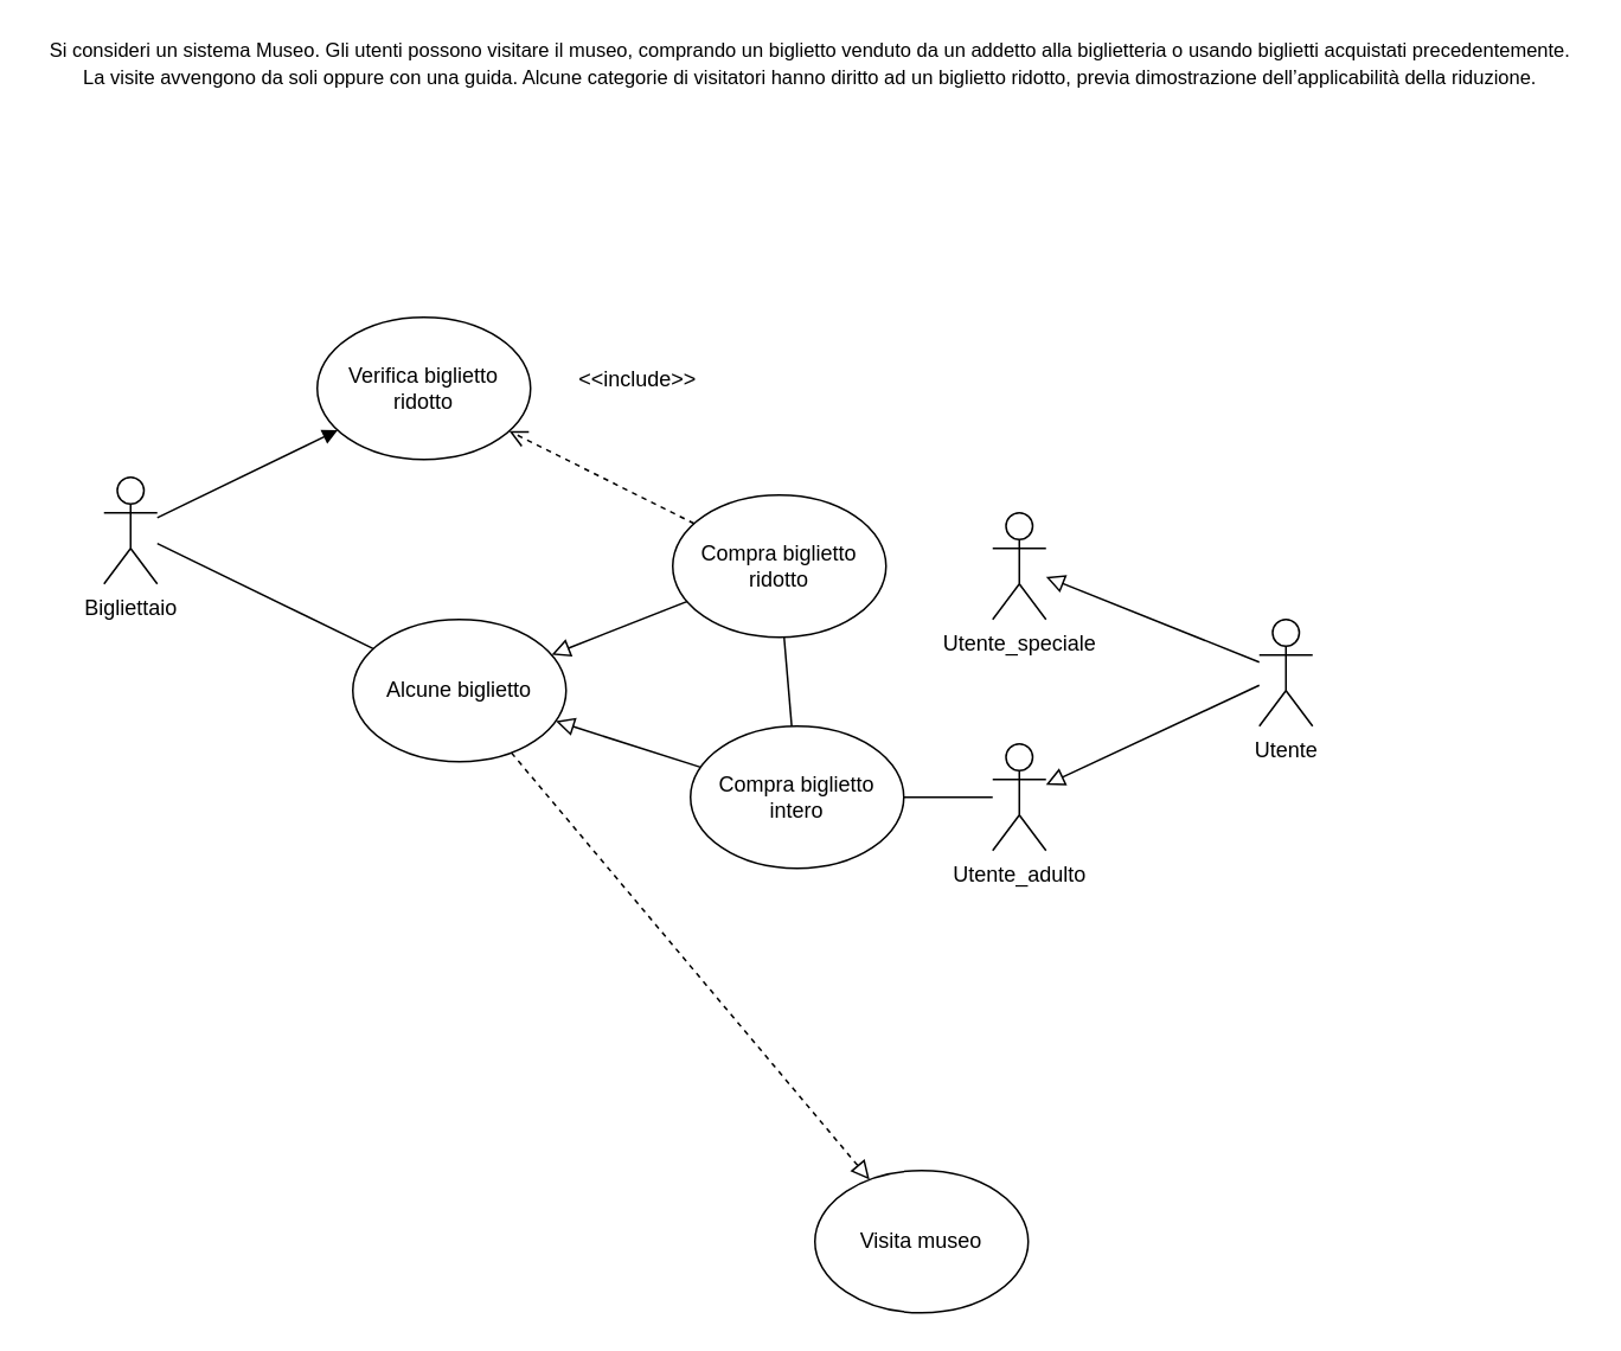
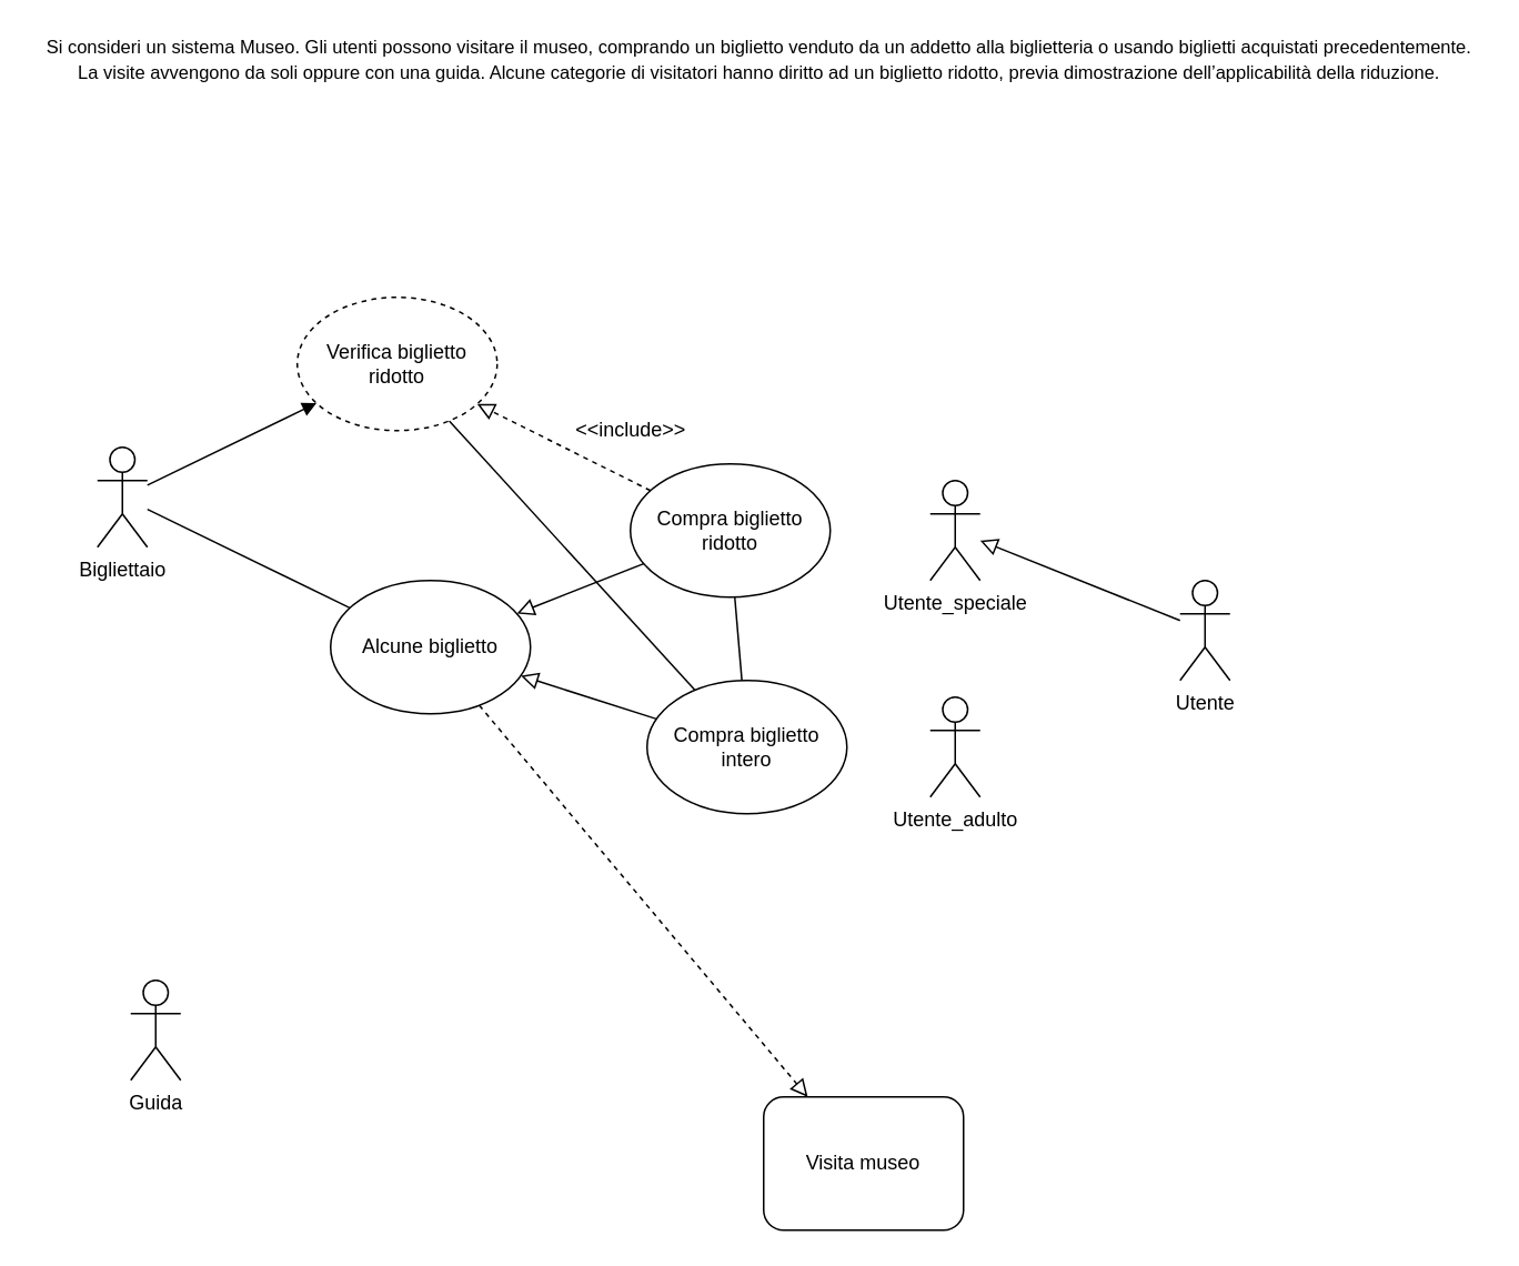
  <mxCell id="0" />
  <mxCell id="1" parent="0" />
  <mxCell id="2" value="&lt;font style=&quot;font-size: 11px&quot;&gt;&lt;span style=&quot;left: 67.698px ; top: 158.371px ; font-family: sans-serif ; transform: scalex(1.002)&quot; dir=&quot;ltr&quot;&gt;Si consideri un sistema Museo. Gli utenti possono visitare il&amp;nbsp;&lt;/span&gt;&lt;span style=&quot;left: 67.698px ; top: 186.293px ; font-family: sans-serif ; transform: scalex(0.997)&quot; dir=&quot;ltr&quot;&gt;museo, comprando un biglietto venduto da un addetto alla&amp;nbsp;&lt;/span&gt;&lt;span style=&quot;left: 67.698px ; top: 214.218px ; font-family: sans-serif ; transform: scalex(1.0)&quot; dir=&quot;ltr&quot;&gt;biglietteria o usando biglietti acquistati precedentemente.&lt;/span&gt;&lt;br&gt;&lt;span style=&quot;left: 67.698px ; top: 242.143px ; font-family: sans-serif ; transform: scalex(1.001)&quot; dir=&quot;ltr&quot;&gt;La visite avvengono da soli oppure con una guida. Alcune&amp;nbsp;&lt;/span&gt;&lt;span style=&quot;left: 67.698px ; top: 270.067px ; font-family: sans-serif ; transform: scalex(1.001)&quot; dir=&quot;ltr&quot;&gt;categorie di visitatori hanno diritto ad un biglietto ridotto,&amp;nbsp;&lt;/span&gt;&lt;span style=&quot;left: 67.698px ; top: 297.992px ; font-family: sans-serif ; transform: scalex(0.998)&quot; dir=&quot;ltr&quot;&gt;previa dimostrazione dell’applicabilità della riduzione.&lt;/span&gt;&lt;/font&gt;" style="text;html=1;align=center;verticalAlign=middle;resizable=0;points=[];autosize=1;strokeColor=none;fillColor=none;" vertex="1" parent="1"><mxGeometry x="20" y="20" width="870" height="30" as="geometry" /></mxCell>
+ <mxCell id="3" value="Guida" style="shape=umlActor;verticalLabelPosition=bottom;verticalAlign=top;html=1;outlineConnect=0;" vertex="1" parent="1"><mxGeometry x="78" y="588" width="30" height="60" as="geometry" /></mxCell>
  <mxCell id="4" value="Utente" style="shape=umlActor;verticalLabelPosition=bottom;verticalAlign=top;html=1;outlineConnect=0;" vertex="1" parent="1"><mxGeometry x="708" y="348" width="30" height="60" as="geometry" /></mxCell>
  <mxCell id="5" value="Bigliettaio" style="shape=umlActor;verticalLabelPosition=bottom;verticalAlign=top;html=1;outlineConnect=0;" vertex="1" parent="1"><mxGeometry x="58" y="268" width="30" height="60" as="geometry" /></mxCell>
  <mxCell id="6" value="Alcune biglietto" style="ellipse;whiteSpace=wrap;html=1;" vertex="1" parent="1"><mxGeometry x="198" y="348" width="120" height="80" as="geometry" /></mxCell>
  <mxCell id="7" value="" style="endArrow=none;html=1;" edge="1" parent="1" source="5" target="6"><mxGeometry width="50" height="50" relative="1" as="geometry"><mxPoint x="418" y="328" as="sourcePoint" /><mxPoint x="468" y="278" as="targetPoint" /></mxGeometry></mxCell>
  <mxCell id="8" value="Compra biglietto ridotto" style="ellipse;whiteSpace=wrap;html=1;" vertex="1" parent="1"><mxGeometry x="378" y="278" width="120" height="80" as="geometry" /></mxCell>
  <mxCell id="9" value="Compra biglietto intero" style="ellipse;whiteSpace=wrap;html=1;" vertex="1" parent="1"><mxGeometry x="388" y="408" width="120" height="80" as="geometry" /></mxCell>
  <mxCell id="10" value="" style="endArrow=block;html=1;rounded=0;align=center;verticalAlign=bottom;endFill=0;labelBackgroundColor=none;endSize=8;" edge="1" parent="1" source="9" target="6"><mxGeometry relative="1" as="geometry"><mxPoint x="158" y="468" as="sourcePoint" /><mxPoint x="318" y="468" as="targetPoint" /></mxGeometry></mxCell>
  <mxCell id="11" value="" style="resizable=0;html=1;align=center;verticalAlign=top;labelBackgroundColor=none;" connectable="0" vertex="1" parent="10"><mxGeometry relative="1" as="geometry" /></mxCell>
  <mxCell id="12" value="" style="endArrow=block;html=1;rounded=0;align=center;verticalAlign=bottom;endFill=0;labelBackgroundColor=none;endSize=8;" edge="1" parent="1" source="8" target="6"><mxGeometry relative="1" as="geometry"><mxPoint x="278" y="278" as="sourcePoint" /><mxPoint x="438" y="278" as="targetPoint" /></mxGeometry></mxCell>
  <mxCell id="13" value="" style="resizable=0;html=1;align=center;verticalAlign=top;labelBackgroundColor=none;" connectable="0" vertex="1" parent="12"><mxGeometry relative="1" as="geometry" /></mxCell>
  <mxCell id="14" value="Utente_speciale" style="shape=umlActor;verticalLabelPosition=bottom;verticalAlign=top;html=1;" vertex="1" parent="1"><mxGeometry x="558" y="288" width="30" height="60" as="geometry" /></mxCell>
  <mxCell id="15" value="Utente_adulto" style="shape=umlActor;verticalLabelPosition=bottom;verticalAlign=top;html=1;" vertex="1" parent="1"><mxGeometry x="558" y="418" width="30" height="60" as="geometry" /></mxCell>
  <mxCell id="16" value="" style="endArrow=none;html=1;" edge="1" parent="1" source="8" target="9"><mxGeometry width="50" height="50" relative="1" as="geometry"><mxPoint x="548" y="208" as="sourcePoint" /><mxPoint x="588" y="268" as="targetPoint" /></mxGeometry></mxCell>
- <mxCell id="17" value="" style="endArrow=none;html=1;" edge="1" parent="1" source="9" target="15"><mxGeometry width="50" height="50" relative="1" as="geometry"><mxPoint x="768" y="438" as="sourcePoint" /><mxPoint x="548" y="398" as="targetPoint" /></mxGeometry></mxCell>
- <mxCell id="18" value="" style="endArrow=open;startArrow=none;endFill=0;startFill=0;endSize=8;html=1;verticalAlign=bottom;dashed=1;labelBackgroundColor=none;" edge="1" parent="1" source="8" target="19"><mxGeometry width="160" relative="1" as="geometry"><mxPoint x="368" y="288" as="sourcePoint" /><mxPoint x="498" y="208" as="targetPoint" /></mxGeometry></mxCell>
- <mxCell id="19" value="Verifica biglietto ridotto" style="ellipse;whiteSpace=wrap;html=1;" vertex="1" parent="1"><mxGeometry x="178" y="178" width="120" height="80" as="geometry" /></mxCell>
- <mxCell id="20" value="&amp;lt;&amp;lt;include&amp;gt;&amp;gt;" style="text;html=1;align=center;verticalAlign=middle;resizable=0;points=[];autosize=1;strokeColor=none;fillColor=none;" vertex="1" parent="1"><mxGeometry x="318" y="203" width="80" height="20" as="geometry" /></mxCell>
+ <mxCell id="17" value="" style="endArrow=none;html=1;" edge="1" parent="1" source="9" target="19"><mxGeometry width="50" height="50" relative="1" as="geometry"><mxPoint x="768" y="438" as="sourcePoint" /><mxPoint x="548" y="398" as="targetPoint" /></mxGeometry></mxCell>
+ <mxCell id="18" value="" style="endArrow=block;startArrow=none;endFill=0;startFill=0;endSize=8;html=1;verticalAlign=bottom;dashed=1;labelBackgroundColor=none;" edge="1" parent="1" source="8" target="19"><mxGeometry width="160" relative="1" as="geometry"><mxPoint x="368" y="288" as="sourcePoint" /><mxPoint x="498" y="208" as="targetPoint" /></mxGeometry></mxCell>
+ <mxCell id="19" value="Verifica biglietto ridotto" style="ellipse;whiteSpace=wrap;html=1;dashed=1;" vertex="1" parent="1"><mxGeometry x="178" y="178" width="120" height="80" as="geometry" /></mxCell>
+ <mxCell id="20" value="&amp;lt;&amp;lt;include&amp;gt;&amp;gt;" style="text;html=1;align=center;verticalAlign=middle;resizable=0;points=[];autosize=1;strokeColor=none;fillColor=none;" vertex="1" parent="1"><mxGeometry x="338" y="248" width="80" height="20" as="geometry" /></mxCell>
  <mxCell id="21" value="" style="endArrow=block;html=1;" edge="1" parent="1" source="5" target="19"><mxGeometry width="50" height="50" relative="1" as="geometry"><mxPoint x="168" y="138" as="sourcePoint" /><mxPoint x="248" y="138" as="targetPoint" /></mxGeometry></mxCell>
  <mxCell id="22" value="" style="endArrow=block;html=1;rounded=0;align=center;verticalAlign=bottom;endFill=0;labelBackgroundColor=none;endSize=8;" edge="1" parent="1" source="4" target="14"><mxGeometry relative="1" as="geometry"><mxPoint x="658" y="298" as="sourcePoint" /><mxPoint x="581.859" y="327.927" as="targetPoint" /></mxGeometry></mxCell>
  <mxCell id="23" value="" style="resizable=0;html=1;align=center;verticalAlign=top;labelBackgroundColor=none;" connectable="0" vertex="1" parent="22"><mxGeometry relative="1" as="geometry" /></mxCell>
- <mxCell id="24" value="" style="endArrow=block;html=1;rounded=0;align=center;verticalAlign=bottom;endFill=0;labelBackgroundColor=none;endSize=8;" edge="1" parent="1" source="4" target="15"><mxGeometry relative="1" as="geometry"><mxPoint x="698" y="488" as="sourcePoint" /><mxPoint x="621.859" y="517.927" as="targetPoint" /></mxGeometry></mxCell>
- <mxCell id="25" value="" style="resizable=0;html=1;align=center;verticalAlign=top;labelBackgroundColor=none;" connectable="0" vertex="1" parent="24"><mxGeometry relative="1" as="geometry" /></mxCell>
- <mxCell id="26" value="Visita museo" style="ellipse;whiteSpace=wrap;html=1;" vertex="1" parent="1"><mxGeometry x="458" y="658" width="120" height="80" as="geometry" /></mxCell>
+ <mxCell id="26" value="Visita museo" style="whiteSpace=wrap;html=1;rounded=1;" vertex="1" parent="1"><mxGeometry x="458" y="658" width="120" height="80" as="geometry" /></mxCell>
  <mxCell id="27" value="" style="endArrow=block;startArrow=none;endFill=0;startFill=0;endSize=8;html=1;verticalAlign=bottom;dashed=1;labelBackgroundColor=none;" edge="1" parent="1" source="6" target="26"><mxGeometry width="160" relative="1" as="geometry"><mxPoint x="278" y="478" as="sourcePoint" /><mxPoint x="174" y="426" as="targetPoint" /></mxGeometry></mxCell>
